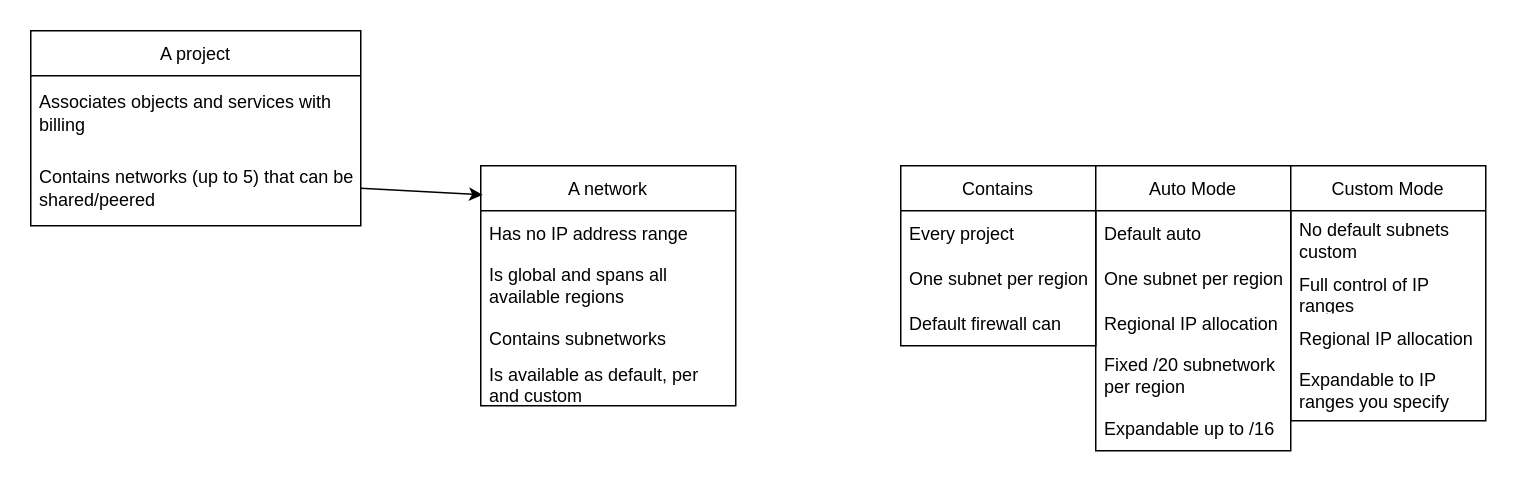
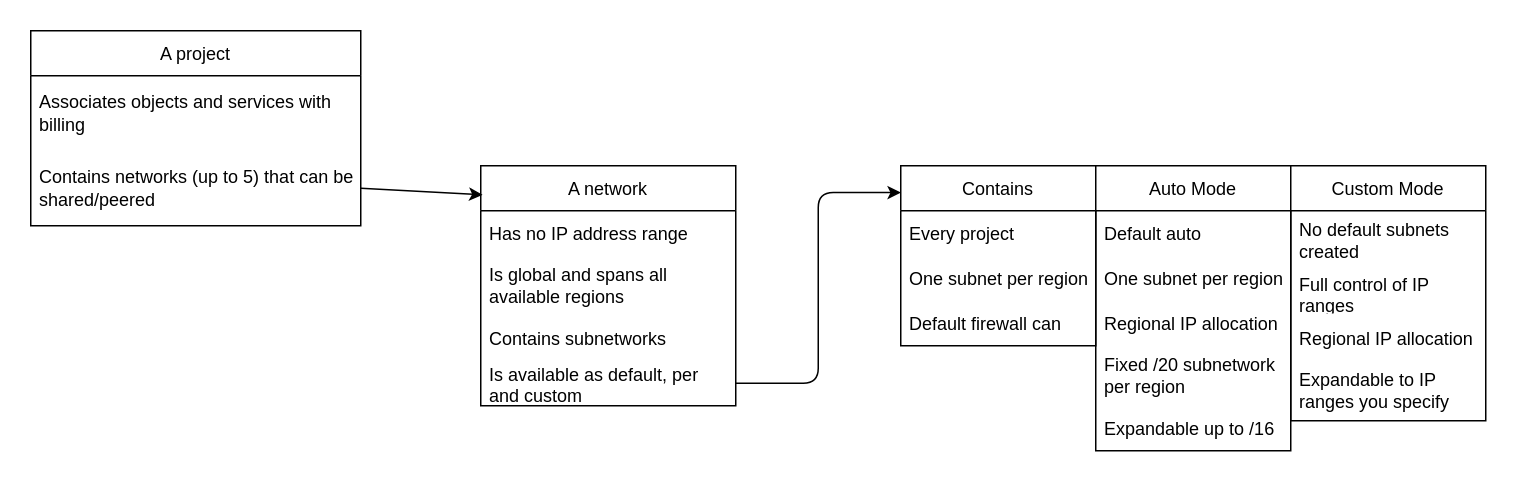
  <mxCell id="0" />
  <mxCell id="1" parent="0" />
  <mxCell id="2" value="A project" style="swimlane;fontStyle=0;childLayout=stackLayout;horizontal=1;startSize=30;horizontalStack=0;resizeParent=1;resizeParentMax=0;resizeLast=0;collapsible=1;marginBottom=0;" vertex="1" parent="1"><mxGeometry x="20" y="20" width="220" height="130" as="geometry" /></mxCell>
  <mxCell id="3" value="Associates objects and services with billing" style="text;strokeColor=none;fillColor=none;align=left;verticalAlign=middle;spacingLeft=4;spacingRight=4;overflow=hidden;points=[[0,0.5],[1,0.5]];portConstraint=eastwest;rotatable=0;whiteSpace=wrap;" vertex="1" parent="2"><mxGeometry y="30" width="220" height="50" as="geometry" /></mxCell>
  <mxCell id="4" value="Contains networks (up to 5) that can be shared/peered" style="text;strokeColor=none;fillColor=none;align=left;verticalAlign=middle;spacingLeft=4;spacingRight=4;overflow=hidden;points=[[0,0.5],[1,0.5]];portConstraint=eastwest;rotatable=0;whiteSpace=wrap;" vertex="1" parent="2"><mxGeometry y="80" width="220" height="50" as="geometry" /></mxCell>
  <mxCell id="5" value="A network" style="swimlane;fontStyle=0;childLayout=stackLayout;horizontal=1;startSize=30;horizontalStack=0;resizeParent=1;resizeParentMax=0;resizeLast=0;collapsible=1;marginBottom=0;" vertex="1" parent="1"><mxGeometry x="320" y="110" width="170" height="160" as="geometry" /></mxCell>
  <mxCell id="6" value="Has no IP address range" style="text;strokeColor=none;fillColor=none;align=left;verticalAlign=middle;spacingLeft=4;spacingRight=4;overflow=hidden;points=[[0,0.5],[1,0.5]];portConstraint=eastwest;rotatable=0;" vertex="1" parent="5"><mxGeometry y="30" width="170" height="30" as="geometry" /></mxCell>
  <mxCell id="7" value="Is global and spans all available regions" style="text;strokeColor=none;fillColor=none;align=left;verticalAlign=middle;spacingLeft=4;spacingRight=4;overflow=hidden;points=[[0,0.5],[1,0.5]];portConstraint=eastwest;rotatable=0;whiteSpace=wrap;" vertex="1" parent="5"><mxGeometry y="60" width="170" height="40" as="geometry" /></mxCell>
  <mxCell id="8" value="Contains subnetworks" style="text;strokeColor=none;fillColor=none;align=left;verticalAlign=middle;spacingLeft=4;spacingRight=4;overflow=hidden;points=[[0,0.5],[1,0.5]];portConstraint=eastwest;rotatable=0;" vertex="1" parent="5"><mxGeometry y="100" width="170" height="30" as="geometry" /></mxCell>
  <mxCell id="9" value="Is available as default, per and custom" style="text;strokeColor=none;fillColor=none;align=left;verticalAlign=middle;spacingLeft=4;spacingRight=4;overflow=hidden;points=[[0,0.5],[1,0.5]];portConstraint=eastwest;rotatable=0;whiteSpace=wrap;" vertex="1" parent="5"><mxGeometry y="130" width="170" height="30" as="geometry" /></mxCell>
  <mxCell id="10" style="edgeStyle=none;html=1;exitX=1;exitY=0.5;exitDx=0;exitDy=0;entryX=0.007;entryY=0.121;entryDx=0;entryDy=0;entryPerimeter=0;" edge="1" parent="1" source="4" target="5"><mxGeometry relative="1" as="geometry" /></mxCell>
  <mxCell id="11" value="Contains" style="swimlane;fontStyle=0;childLayout=stackLayout;horizontal=1;startSize=30;horizontalStack=0;resizeParent=1;resizeParentMax=0;resizeLast=0;collapsible=1;marginBottom=0;" vertex="1" parent="1"><mxGeometry x="600" y="110" width="130" height="120" as="geometry" /></mxCell>
  <mxCell id="12" value="Every project" style="text;strokeColor=none;fillColor=none;align=left;verticalAlign=middle;spacingLeft=4;spacingRight=4;overflow=hidden;points=[[0,0.5],[1,0.5]];portConstraint=eastwest;rotatable=0;" vertex="1" parent="11"><mxGeometry y="30" width="130" height="30" as="geometry" /></mxCell>
  <mxCell id="13" value="One subnet per region" style="text;strokeColor=none;fillColor=none;align=left;verticalAlign=middle;spacingLeft=4;spacingRight=4;overflow=hidden;points=[[0,0.5],[1,0.5]];portConstraint=eastwest;rotatable=0;" vertex="1" parent="11"><mxGeometry y="60" width="130" height="30" as="geometry" /></mxCell>
  <mxCell id="14" value="Default firewall can" style="text;strokeColor=none;fillColor=none;align=left;verticalAlign=middle;spacingLeft=4;spacingRight=4;overflow=hidden;points=[[0,0.5],[1,0.5]];portConstraint=eastwest;rotatable=0;" vertex="1" parent="11"><mxGeometry y="90" width="130" height="30" as="geometry" /></mxCell>
+ <mxCell id="15" style="edgeStyle=orthogonalEdgeStyle;html=1;exitX=1;exitY=0.5;exitDx=0;exitDy=0;entryX=0.001;entryY=0.149;entryDx=0;entryDy=0;entryPerimeter=0;" edge="1" parent="1" source="9" target="11"><mxGeometry relative="1" as="geometry"><mxPoint x="580" y="140" as="targetPoint" /></mxGeometry></mxCell>
  <mxCell id="16" value="Auto Mode" style="swimlane;fontStyle=0;childLayout=stackLayout;horizontal=1;startSize=30;horizontalStack=0;resizeParent=1;resizeParentMax=0;resizeLast=0;collapsible=1;marginBottom=0;" vertex="1" parent="1"><mxGeometry x="730" y="110" width="130" height="190" as="geometry" /></mxCell>
  <mxCell id="17" value="Default auto" style="text;strokeColor=none;fillColor=none;align=left;verticalAlign=middle;spacingLeft=4;spacingRight=4;overflow=hidden;points=[[0,0.5],[1,0.5]];portConstraint=eastwest;rotatable=0;" vertex="1" parent="16"><mxGeometry y="30" width="130" height="30" as="geometry" /></mxCell>
  <mxCell id="18" value="One subnet per region" style="text;strokeColor=none;fillColor=none;align=left;verticalAlign=middle;spacingLeft=4;spacingRight=4;overflow=hidden;points=[[0,0.5],[1,0.5]];portConstraint=eastwest;rotatable=0;" vertex="1" parent="16"><mxGeometry y="60" width="130" height="30" as="geometry" /></mxCell>
  <mxCell id="19" value="Regional IP allocation" style="text;strokeColor=none;fillColor=none;align=left;verticalAlign=middle;spacingLeft=4;spacingRight=4;overflow=hidden;points=[[0,0.5],[1,0.5]];portConstraint=eastwest;rotatable=0;" vertex="1" parent="16"><mxGeometry y="90" width="130" height="30" as="geometry" /></mxCell>
  <mxCell id="20" value="Fixed /20 subnetwork per region" style="text;strokeColor=none;fillColor=none;align=left;verticalAlign=middle;spacingLeft=4;spacingRight=4;overflow=hidden;points=[[0,0.5],[1,0.5]];portConstraint=eastwest;rotatable=0;whiteSpace=wrap;" vertex="1" parent="16"><mxGeometry y="120" width="130" height="40" as="geometry" /></mxCell>
  <mxCell id="21" value="Expandable up to /16" style="text;strokeColor=none;fillColor=none;align=left;verticalAlign=middle;spacingLeft=4;spacingRight=4;overflow=hidden;points=[[0,0.5],[1,0.5]];portConstraint=eastwest;rotatable=0;" vertex="1" parent="16"><mxGeometry y="160" width="130" height="30" as="geometry" /></mxCell>
  <mxCell id="22" value="Custom Mode" style="swimlane;fontStyle=0;childLayout=stackLayout;horizontal=1;startSize=30;horizontalStack=0;resizeParent=1;resizeParentMax=0;resizeLast=0;collapsible=1;marginBottom=0;" vertex="1" parent="1"><mxGeometry x="860" y="110" width="130" height="170" as="geometry" /></mxCell>
- <mxCell id="23" value="No default subnets custom" style="text;strokeColor=none;fillColor=none;align=left;verticalAlign=middle;spacingLeft=4;spacingRight=4;overflow=hidden;points=[[0,0.5],[1,0.5]];portConstraint=eastwest;rotatable=0;whiteSpace=wrap;" vertex="1" parent="22"><mxGeometry y="30" width="130" height="40" as="geometry" /></mxCell>
+ <mxCell id="23" value="No default subnets created" style="text;strokeColor=none;fillColor=none;align=left;verticalAlign=middle;spacingLeft=4;spacingRight=4;overflow=hidden;points=[[0,0.5],[1,0.5]];portConstraint=eastwest;rotatable=0;whiteSpace=wrap;" vertex="1" parent="22"><mxGeometry y="30" width="130" height="40" as="geometry" /></mxCell>
  <mxCell id="24" value="Full control of IP ranges" style="text;strokeColor=none;fillColor=none;align=left;verticalAlign=middle;spacingLeft=4;spacingRight=4;overflow=hidden;points=[[0,0.5],[1,0.5]];portConstraint=eastwest;rotatable=0;whiteSpace=wrap;" vertex="1" parent="22"><mxGeometry y="70" width="130" height="30" as="geometry" /></mxCell>
  <mxCell id="25" value="Regional IP allocation" style="text;strokeColor=none;fillColor=none;align=left;verticalAlign=middle;spacingLeft=4;spacingRight=4;overflow=hidden;points=[[0,0.5],[1,0.5]];portConstraint=eastwest;rotatable=0;" vertex="1" parent="22"><mxGeometry y="100" width="130" height="30" as="geometry" /></mxCell>
  <mxCell id="26" value="Expandable to IP ranges you specify" style="text;strokeColor=none;fillColor=none;align=left;verticalAlign=middle;spacingLeft=4;spacingRight=4;overflow=hidden;points=[[0,0.5],[1,0.5]];portConstraint=eastwest;rotatable=0;whiteSpace=wrap;" vertex="1" parent="22"><mxGeometry y="130" width="130" height="40" as="geometry" /></mxCell>
